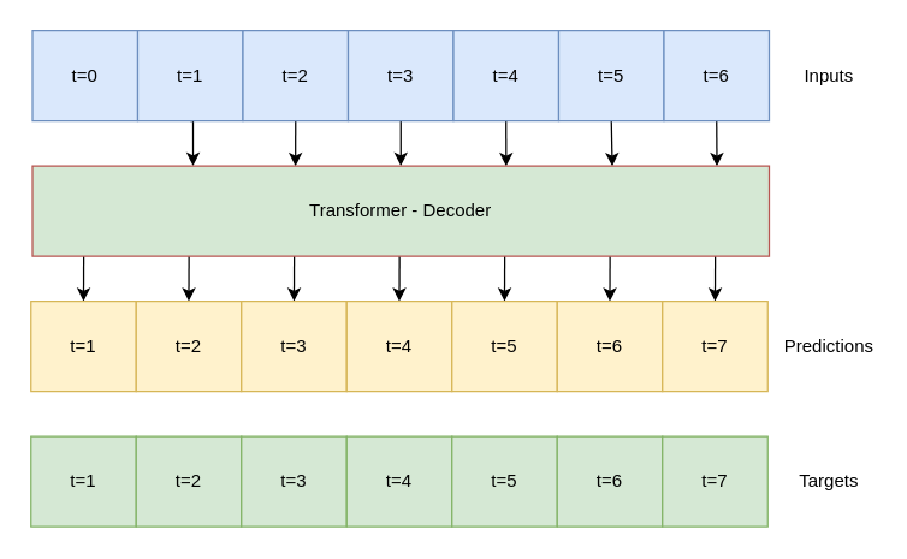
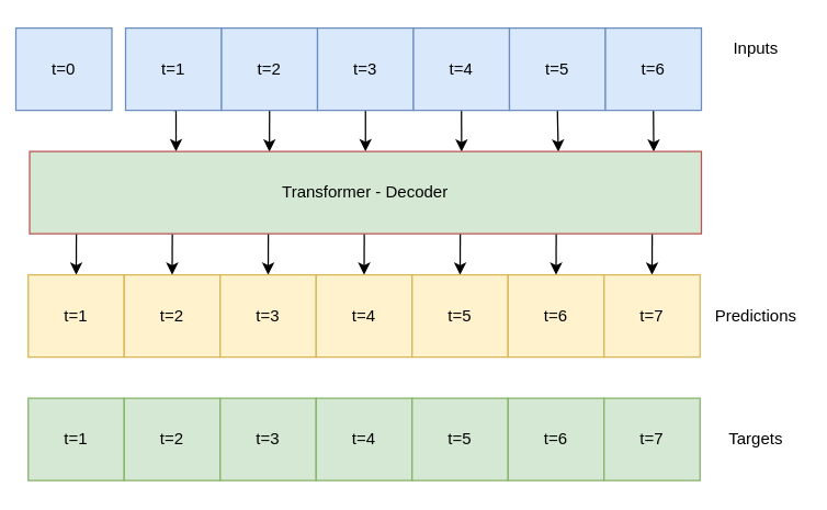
  <mxCell id="0" />
  <mxCell id="1" parent="0" />
- <mxCell id="2" value="t=0" style="rounded=0;whiteSpace=wrap;html=1;fillColor=#dae8fc;strokeColor=#6c8ebf;" vertex="1" parent="1"><mxGeometry x="21" y="20" width="70" height="60" as="geometry" /></mxCell>
+ <mxCell id="2" value="t=0" style="rounded=0;whiteSpace=wrap;html=1;fillColor=#dae8fc;strokeColor=#6c8ebf;" vertex="1" parent="1"><mxGeometry x="11" y="20" width="70" height="60" as="geometry" /></mxCell>
  <mxCell id="3" style="edgeStyle=orthogonalEdgeStyle;rounded=0;orthogonalLoop=1;jettySize=auto;html=1;exitX=0.5;exitY=1;exitDx=0;exitDy=0;entryX=0.218;entryY=0;entryDx=0;entryDy=0;entryPerimeter=0;" edge="1" parent="1" source="4" target="29"><mxGeometry relative="1" as="geometry" /></mxCell>
  <mxCell id="4" value="t=1" style="rounded=0;whiteSpace=wrap;html=1;fillColor=#dae8fc;strokeColor=#6c8ebf;" vertex="1" parent="1"><mxGeometry x="91" y="20" width="70" height="60" as="geometry" /></mxCell>
  <mxCell id="5" style="edgeStyle=orthogonalEdgeStyle;rounded=0;orthogonalLoop=1;jettySize=auto;html=1;exitX=0.5;exitY=1;exitDx=0;exitDy=0;entryX=0.357;entryY=0.003;entryDx=0;entryDy=0;entryPerimeter=0;" edge="1" parent="1" source="6" target="29"><mxGeometry relative="1" as="geometry" /></mxCell>
  <mxCell id="6" value="t=2" style="rounded=0;whiteSpace=wrap;html=1;fillColor=#dae8fc;strokeColor=#6c8ebf;" vertex="1" parent="1"><mxGeometry x="161" y="20" width="70" height="60" as="geometry" /></mxCell>
  <mxCell id="7" style="edgeStyle=orthogonalEdgeStyle;rounded=0;orthogonalLoop=1;jettySize=auto;html=1;entryX=0.5;entryY=0;entryDx=0;entryDy=0;" edge="1" parent="1" source="8" target="29"><mxGeometry relative="1" as="geometry" /></mxCell>
  <mxCell id="8" value="t=3" style="rounded=0;whiteSpace=wrap;html=1;fillColor=#dae8fc;strokeColor=#6c8ebf;" vertex="1" parent="1"><mxGeometry x="231" y="20" width="70" height="60" as="geometry" /></mxCell>
  <mxCell id="9" style="edgeStyle=orthogonalEdgeStyle;rounded=0;orthogonalLoop=1;jettySize=auto;html=1;exitX=0.5;exitY=1;exitDx=0;exitDy=0;entryX=0.643;entryY=0.003;entryDx=0;entryDy=0;entryPerimeter=0;" edge="1" parent="1" source="10" target="29"><mxGeometry relative="1" as="geometry" /></mxCell>
  <mxCell id="10" value="t=4" style="rounded=0;whiteSpace=wrap;html=1;fillColor=#dae8fc;strokeColor=#6c8ebf;" vertex="1" parent="1"><mxGeometry x="301" y="20" width="70" height="60" as="geometry" /></mxCell>
  <mxCell id="11" style="edgeStyle=orthogonalEdgeStyle;rounded=0;orthogonalLoop=1;jettySize=auto;html=1;exitX=0.5;exitY=1;exitDx=0;exitDy=0;entryX=0.787;entryY=0.003;entryDx=0;entryDy=0;entryPerimeter=0;" edge="1" parent="1" source="12" target="29"><mxGeometry relative="1" as="geometry" /></mxCell>
  <mxCell id="12" value="t=5" style="rounded=0;whiteSpace=wrap;html=1;fillColor=#dae8fc;strokeColor=#6c8ebf;" vertex="1" parent="1"><mxGeometry x="371" y="20" width="70" height="60" as="geometry" /></mxCell>
  <mxCell id="13" style="edgeStyle=orthogonalEdgeStyle;rounded=0;orthogonalLoop=1;jettySize=auto;html=1;exitX=0.5;exitY=1;exitDx=0;exitDy=0;entryX=0.929;entryY=0.003;entryDx=0;entryDy=0;entryPerimeter=0;" edge="1" parent="1" source="14" target="29"><mxGeometry relative="1" as="geometry" /></mxCell>
  <mxCell id="14" value="t=6" style="rounded=0;whiteSpace=wrap;html=1;fillColor=#dae8fc;strokeColor=#6c8ebf;" vertex="1" parent="1"><mxGeometry x="441" y="20" width="70" height="60" as="geometry" /></mxCell>
  <mxCell id="15" style="edgeStyle=orthogonalEdgeStyle;rounded=0;orthogonalLoop=1;jettySize=auto;html=1;exitX=0.5;exitY=0;exitDx=0;exitDy=0;entryX=0.5;entryY=0;entryDx=0;entryDy=0;" edge="1" parent="1" target="16"><mxGeometry relative="1" as="geometry"><mxPoint x="55.105" y="170" as="sourcePoint" /></mxGeometry></mxCell>
  <mxCell id="16" value="t=1" style="rounded=0;whiteSpace=wrap;html=1;fillColor=#fff2cc;strokeColor=#d6b656;" vertex="1" parent="1"><mxGeometry x="20" y="200" width="70" height="60" as="geometry" /></mxCell>
  <mxCell id="17" style="edgeStyle=orthogonalEdgeStyle;rounded=0;orthogonalLoop=1;jettySize=auto;html=1;exitX=0.5;exitY=0;exitDx=0;exitDy=0;entryX=0.5;entryY=0;entryDx=0;entryDy=0;" edge="1" parent="1" target="18"><mxGeometry relative="1" as="geometry"><mxPoint x="125.105" y="170" as="sourcePoint" /></mxGeometry></mxCell>
  <mxCell id="18" value="t=2" style="rounded=0;whiteSpace=wrap;html=1;fillColor=#fff2cc;strokeColor=#d6b656;" vertex="1" parent="1"><mxGeometry x="90" y="200" width="70" height="60" as="geometry" /></mxCell>
  <mxCell id="19" style="edgeStyle=orthogonalEdgeStyle;rounded=0;orthogonalLoop=1;jettySize=auto;html=1;exitX=0.5;exitY=0;exitDx=0;exitDy=0;entryX=0.5;entryY=0;entryDx=0;entryDy=0;" edge="1" parent="1" target="20"><mxGeometry relative="1" as="geometry"><mxPoint x="195.105" y="170" as="sourcePoint" /></mxGeometry></mxCell>
  <mxCell id="20" value="t=3" style="rounded=0;whiteSpace=wrap;html=1;fillColor=#fff2cc;strokeColor=#d6b656;" vertex="1" parent="1"><mxGeometry x="160" y="200" width="70" height="60" as="geometry" /></mxCell>
  <mxCell id="21" style="edgeStyle=orthogonalEdgeStyle;rounded=0;orthogonalLoop=1;jettySize=auto;html=1;exitX=0.5;exitY=0;exitDx=0;exitDy=0;entryX=0.5;entryY=0;entryDx=0;entryDy=0;" edge="1" parent="1" target="22"><mxGeometry relative="1" as="geometry"><mxPoint x="265.105" y="170" as="sourcePoint" /></mxGeometry></mxCell>
  <mxCell id="22" value="t=4" style="rounded=0;whiteSpace=wrap;html=1;fillColor=#fff2cc;strokeColor=#d6b656;" vertex="1" parent="1"><mxGeometry x="230" y="200" width="70" height="60" as="geometry" /></mxCell>
  <mxCell id="23" style="edgeStyle=orthogonalEdgeStyle;rounded=0;orthogonalLoop=1;jettySize=auto;html=1;exitX=0.5;exitY=0;exitDx=0;exitDy=0;entryX=0.5;entryY=0;entryDx=0;entryDy=0;" edge="1" parent="1" target="24"><mxGeometry relative="1" as="geometry"><mxPoint x="335.105" y="170" as="sourcePoint" /></mxGeometry></mxCell>
  <mxCell id="24" value="t=5" style="rounded=0;whiteSpace=wrap;html=1;fillColor=#fff2cc;strokeColor=#d6b656;" vertex="1" parent="1"><mxGeometry x="300" y="200" width="70" height="60" as="geometry" /></mxCell>
  <mxCell id="25" style="edgeStyle=orthogonalEdgeStyle;rounded=0;orthogonalLoop=1;jettySize=auto;html=1;exitX=0.5;exitY=0;exitDx=0;exitDy=0;entryX=0.5;entryY=0;entryDx=0;entryDy=0;" edge="1" parent="1" target="26"><mxGeometry relative="1" as="geometry"><mxPoint x="405.105" y="170" as="sourcePoint" /></mxGeometry></mxCell>
  <mxCell id="26" value="t=6" style="rounded=0;whiteSpace=wrap;html=1;fillColor=#fff2cc;strokeColor=#d6b656;" vertex="1" parent="1"><mxGeometry x="370" y="200" width="70" height="60" as="geometry" /></mxCell>
  <mxCell id="27" style="edgeStyle=orthogonalEdgeStyle;rounded=0;orthogonalLoop=1;jettySize=auto;html=1;exitX=0.5;exitY=0;exitDx=0;exitDy=0;entryX=0.5;entryY=0;entryDx=0;entryDy=0;" edge="1" parent="1" target="28"><mxGeometry relative="1" as="geometry"><mxPoint x="475.105" y="170" as="sourcePoint" /></mxGeometry></mxCell>
  <mxCell id="28" value="t=7" style="rounded=0;whiteSpace=wrap;html=1;fillColor=#fff2cc;strokeColor=#d6b656;" vertex="1" parent="1"><mxGeometry x="440" y="200" width="70" height="60" as="geometry" /></mxCell>
  <mxCell id="29" value="Transformer - Decoder" style="rounded=0;whiteSpace=wrap;html=1;fillColor=#d5e8d4;strokeColor=#b85450;" vertex="1" parent="1"><mxGeometry x="21" y="110" width="490" height="60" as="geometry" /></mxCell>
  <mxCell id="30" value="t=1" style="rounded=0;whiteSpace=wrap;html=1;fillColor=#d5e8d4;strokeColor=#82b366;" vertex="1" parent="1"><mxGeometry x="20" y="290" width="70" height="60" as="geometry" /></mxCell>
  <mxCell id="31" value="t=2" style="rounded=0;whiteSpace=wrap;html=1;fillColor=#d5e8d4;strokeColor=#82b366;" vertex="1" parent="1"><mxGeometry x="90" y="290" width="70" height="60" as="geometry" /></mxCell>
  <mxCell id="32" value="t=3" style="rounded=0;whiteSpace=wrap;html=1;fillColor=#d5e8d4;strokeColor=#82b366;" vertex="1" parent="1"><mxGeometry x="160" y="290" width="70" height="60" as="geometry" /></mxCell>
  <mxCell id="33" value="t=4" style="rounded=0;whiteSpace=wrap;html=1;fillColor=#d5e8d4;strokeColor=#82b366;" vertex="1" parent="1"><mxGeometry x="230" y="290" width="70" height="60" as="geometry" /></mxCell>
  <mxCell id="34" value="t=5" style="rounded=0;whiteSpace=wrap;html=1;fillColor=#d5e8d4;strokeColor=#82b366;" vertex="1" parent="1"><mxGeometry x="300" y="290" width="70" height="60" as="geometry" /></mxCell>
  <mxCell id="35" value="t=6" style="rounded=0;whiteSpace=wrap;html=1;fillColor=#d5e8d4;strokeColor=#82b366;" vertex="1" parent="1"><mxGeometry x="370" y="290" width="70" height="60" as="geometry" /></mxCell>
  <mxCell id="36" value="t=7" style="rounded=0;whiteSpace=wrap;html=1;fillColor=#d5e8d4;strokeColor=#82b366;" vertex="1" parent="1"><mxGeometry x="440" y="290" width="70" height="60" as="geometry" /></mxCell>
- <mxCell id="37" value="Inputs" style="text;html=1;strokeColor=none;fillColor=none;align=center;verticalAlign=middle;whiteSpace=wrap;rounded=0;" vertex="1" parent="1"><mxGeometry x="521" y="35" width="60" height="30" as="geometry" /></mxCell>
+ <mxCell id="37" value="Inputs" style="text;html=1;strokeColor=none;fillColor=none;align=center;verticalAlign=middle;whiteSpace=wrap;rounded=0;" vertex="1" parent="1"><mxGeometry x="521" y="20" width="60" height="30" as="geometry" /></mxCell>
  <mxCell id="38" value="Predictions" style="text;html=1;strokeColor=none;fillColor=none;align=center;verticalAlign=middle;whiteSpace=wrap;rounded=0;" vertex="1" parent="1"><mxGeometry x="521" y="215" width="60" height="30" as="geometry" /></mxCell>
  <mxCell id="39" value="Targets" style="text;html=1;strokeColor=none;fillColor=none;align=center;verticalAlign=middle;whiteSpace=wrap;rounded=0;" vertex="1" parent="1"><mxGeometry x="521" y="305" width="60" height="30" as="geometry" /></mxCell>
